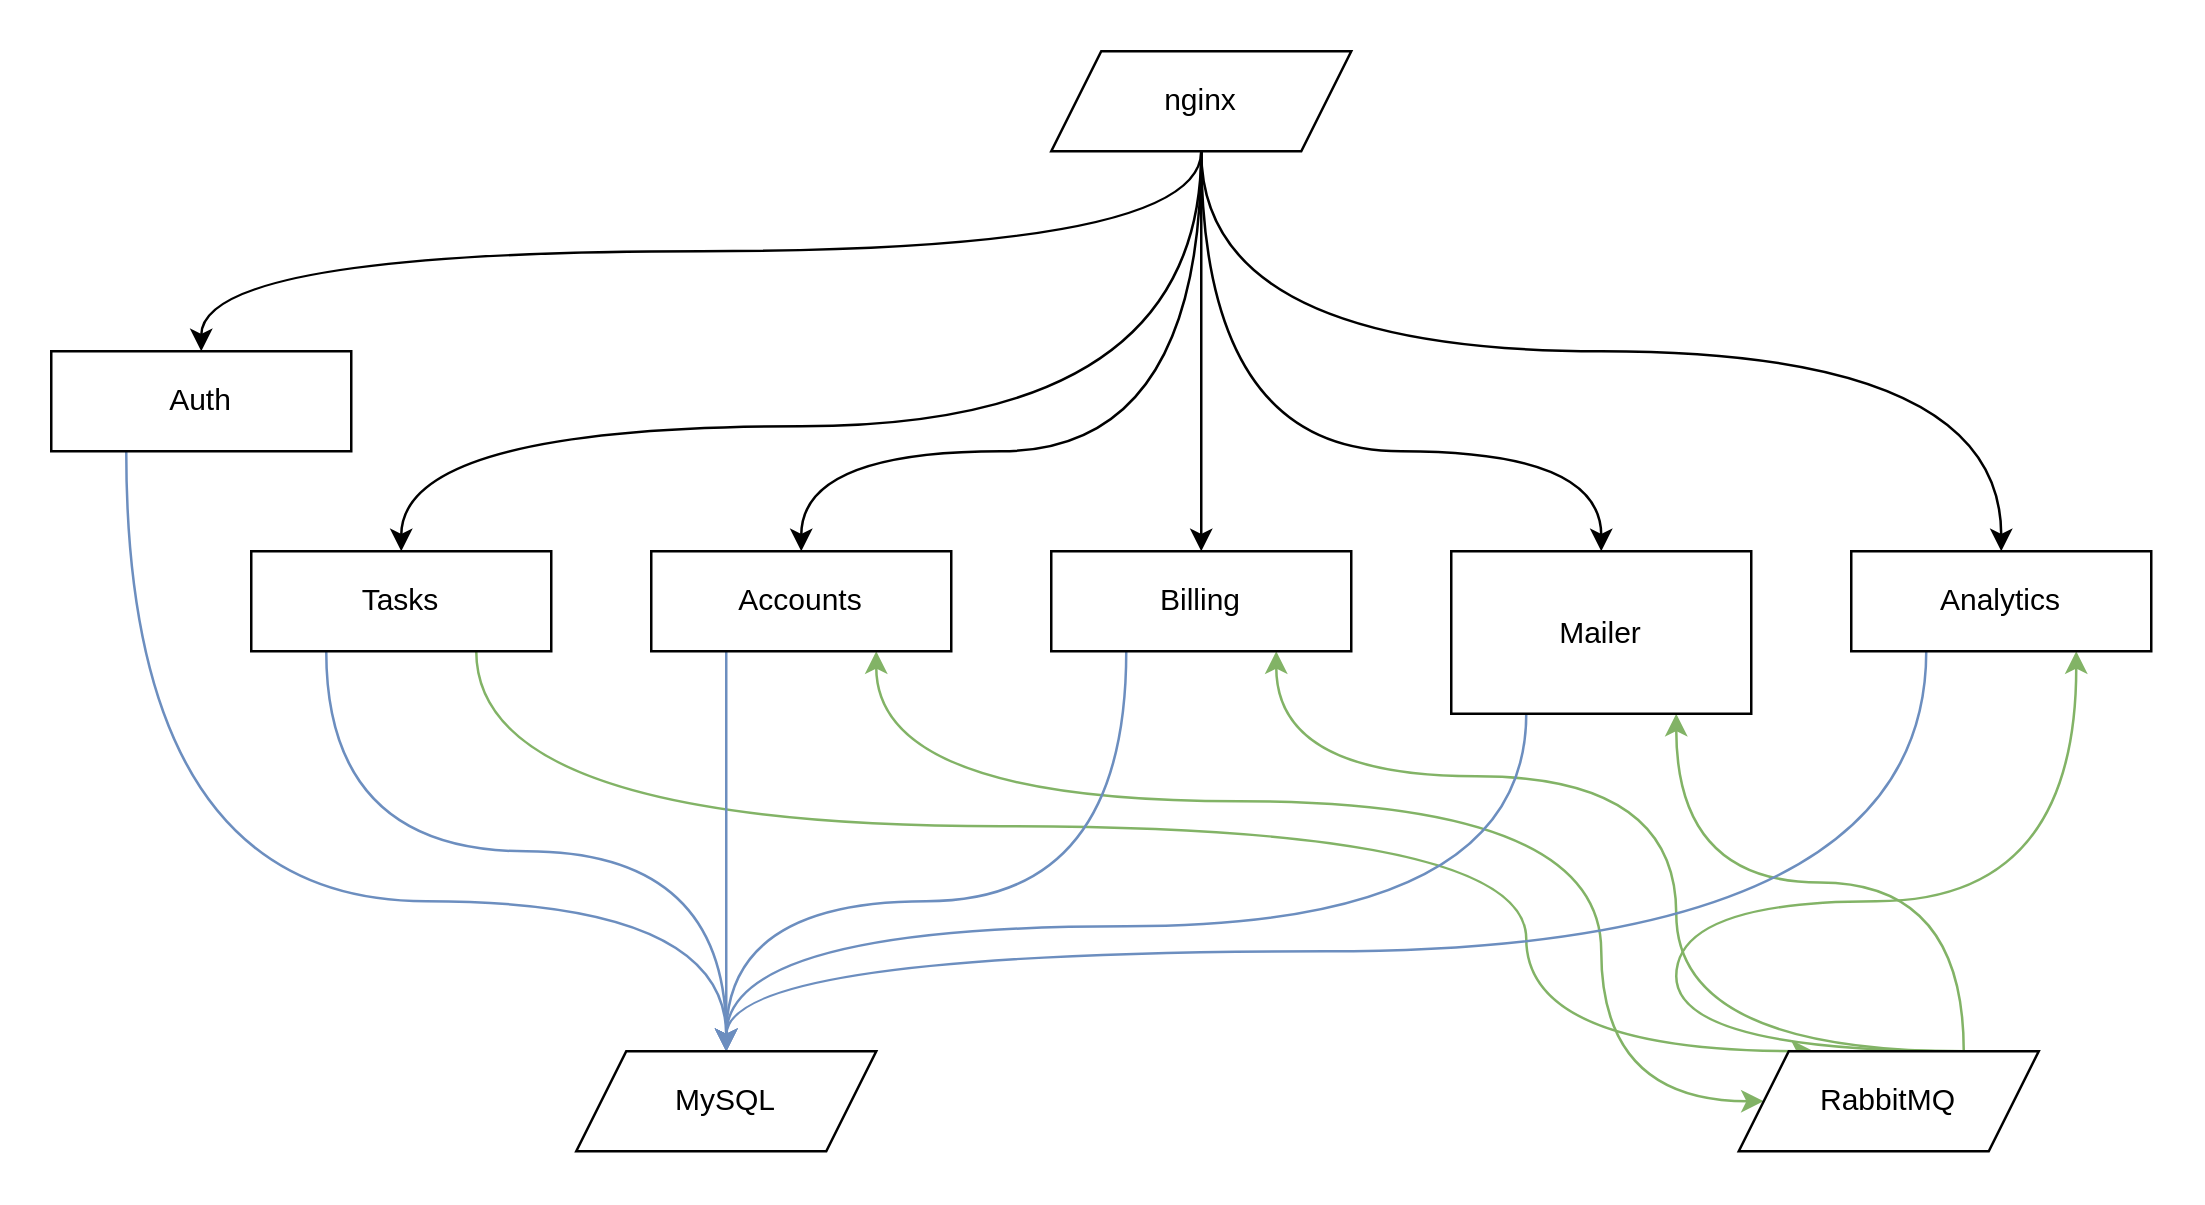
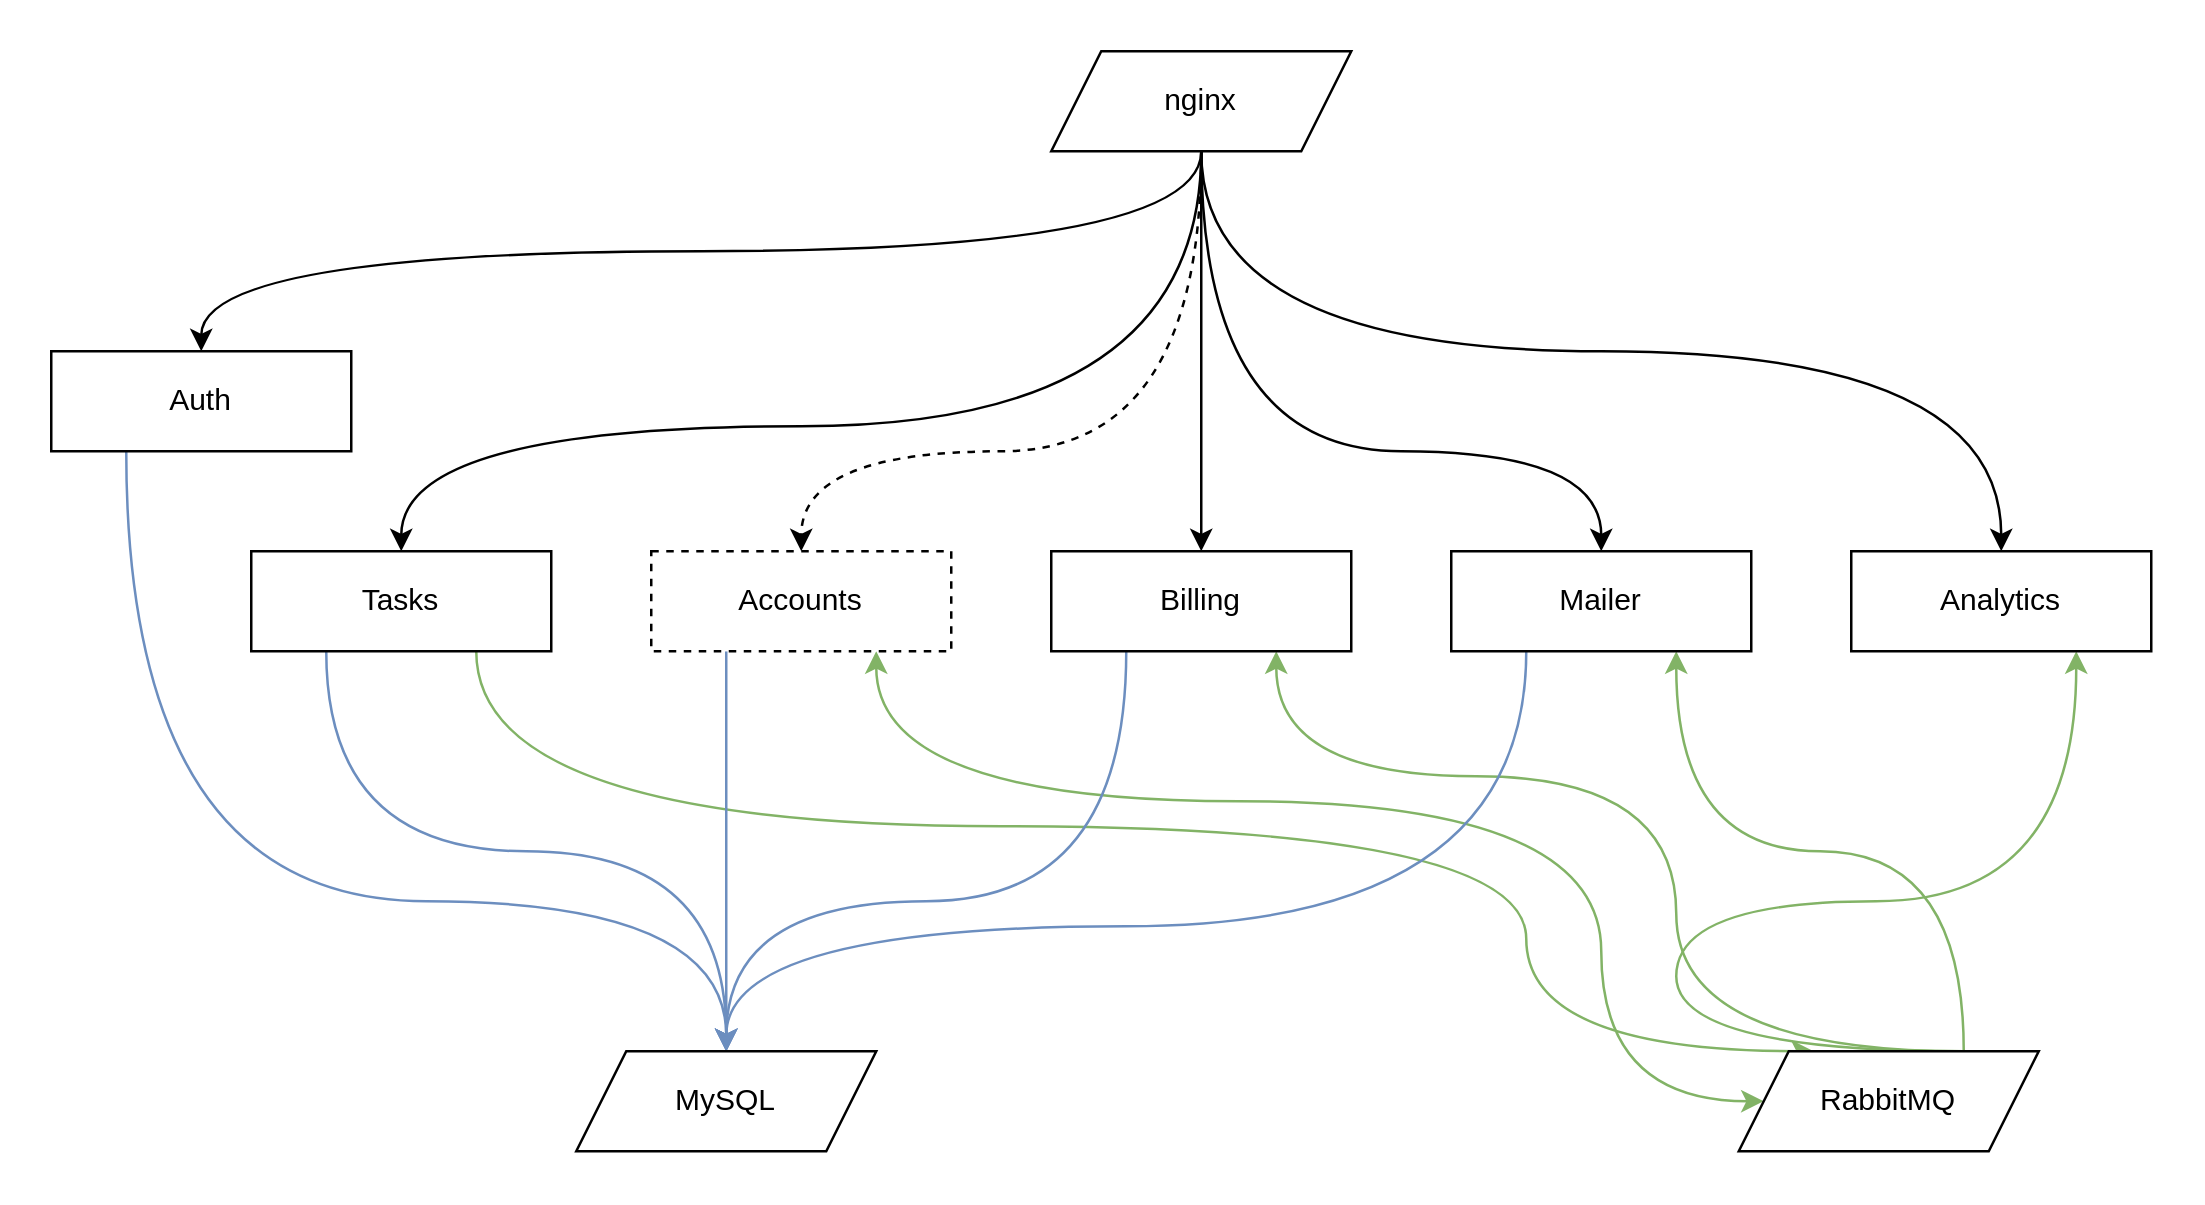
  <mxCell id="0" />
  <mxCell id="1" parent="0" />
  <mxCell id="2" style="edgeStyle=orthogonalEdgeStyle;curved=1;rounded=0;orthogonalLoop=1;jettySize=auto;html=1;exitX=0.25;exitY=1;exitDx=0;exitDy=0;entryX=0.5;entryY=0;entryDx=0;entryDy=0;startArrow=none;startFill=0;endArrow=classic;endFill=1;elbow=vertical;fillColor=#dae8fc;strokeColor=#6c8ebf;" edge="1" parent="1" source="3" target="19"><mxGeometry relative="1" as="geometry"><Array as="points"><mxPoint x="50" y="360" /><mxPoint x="290" y="360" /></Array></mxGeometry></mxCell>
  <mxCell id="3" value="Auth" style="rounded=0;whiteSpace=wrap;html=1;" vertex="1" parent="1"><mxGeometry x="20" y="140" width="120" height="40" as="geometry" /></mxCell>
  <mxCell id="4" style="edgeStyle=orthogonalEdgeStyle;curved=1;rounded=0;orthogonalLoop=1;jettySize=auto;html=1;exitX=0.25;exitY=1;exitDx=0;exitDy=0;startArrow=none;startFill=0;endArrow=classic;endFill=1;elbow=vertical;fillColor=#dae8fc;strokeColor=#6c8ebf;" edge="1" parent="1" source="6" target="19"><mxGeometry relative="1" as="geometry" /></mxCell>
  <mxCell id="5" style="edgeStyle=orthogonalEdgeStyle;curved=1;rounded=0;orthogonalLoop=1;jettySize=auto;html=1;exitX=0.75;exitY=1;exitDx=0;exitDy=0;entryX=0.25;entryY=0;entryDx=0;entryDy=0;startArrow=none;startFill=0;endArrow=classic;endFill=1;elbow=vertical;fillColor=#d5e8d4;strokeColor=#82b366;" edge="1" parent="1" source="6" target="20"><mxGeometry relative="1" as="geometry"><Array as="points"><mxPoint x="190" y="330" /><mxPoint x="610" y="330" /></Array></mxGeometry></mxCell>
  <mxCell id="6" value="Tasks" style="rounded=0;whiteSpace=wrap;html=1;" vertex="1" parent="1"><mxGeometry x="100" y="220" width="120" height="40" as="geometry" /></mxCell>
  <mxCell id="7" style="edgeStyle=orthogonalEdgeStyle;curved=1;rounded=0;orthogonalLoop=1;jettySize=auto;html=1;exitX=0.25;exitY=1;exitDx=0;exitDy=0;startArrow=none;startFill=0;endArrow=classic;endFill=1;elbow=vertical;fillColor=#dae8fc;strokeColor=#6c8ebf;" edge="1" parent="1" source="9" target="19"><mxGeometry relative="1" as="geometry" /></mxCell>
  <mxCell id="8" style="edgeStyle=orthogonalEdgeStyle;curved=1;rounded=0;orthogonalLoop=1;jettySize=auto;html=1;exitX=0.75;exitY=1;exitDx=0;exitDy=0;startArrow=classic;startFill=1;endArrow=classic;endFill=1;elbow=vertical;fillColor=#d5e8d4;strokeColor=#82b366;" edge="1" parent="1" source="9" target="20"><mxGeometry relative="1" as="geometry"><Array as="points"><mxPoint x="350" y="320" /><mxPoint x="640" y="320" /></Array></mxGeometry></mxCell>
- <mxCell id="9" value="Accounts" style="rounded=0;whiteSpace=wrap;html=1;" vertex="1" parent="1"><mxGeometry x="260" y="220" width="120" height="40" as="geometry" /></mxCell>
+ <mxCell id="9" value="Accounts" style="rounded=0;whiteSpace=wrap;html=1;dashed=1;" vertex="1" parent="1"><mxGeometry x="260" y="220" width="120" height="40" as="geometry" /></mxCell>
  <mxCell id="10" style="edgeStyle=orthogonalEdgeStyle;curved=1;rounded=0;orthogonalLoop=1;jettySize=auto;html=1;exitX=0.25;exitY=1;exitDx=0;exitDy=0;startArrow=none;startFill=0;endArrow=classic;endFill=1;elbow=vertical;fillColor=#dae8fc;strokeColor=#6c8ebf;" edge="1" parent="1" source="12" target="19"><mxGeometry relative="1" as="geometry"><Array as="points"><mxPoint x="450" y="360" /><mxPoint x="290" y="360" /></Array></mxGeometry></mxCell>
  <mxCell id="11" style="edgeStyle=orthogonalEdgeStyle;curved=1;rounded=0;orthogonalLoop=1;jettySize=auto;html=1;exitX=0.75;exitY=1;exitDx=0;exitDy=0;entryX=0.75;entryY=0;entryDx=0;entryDy=0;startArrow=classic;startFill=1;endArrow=none;endFill=0;elbow=vertical;fillColor=#d5e8d4;strokeColor=#82b366;" edge="1" parent="1" source="12" target="20"><mxGeometry relative="1" as="geometry"><Array as="points"><mxPoint x="510" y="310" /><mxPoint x="670" y="310" /></Array></mxGeometry></mxCell>
  <mxCell id="12" value="Billing" style="rounded=0;whiteSpace=wrap;html=1;" vertex="1" parent="1"><mxGeometry x="420" y="220" width="120" height="40" as="geometry" /></mxCell>
  <mxCell id="13" style="edgeStyle=orthogonalEdgeStyle;curved=1;rounded=0;orthogonalLoop=1;jettySize=auto;html=1;exitX=0.75;exitY=1;exitDx=0;exitDy=0;entryX=0.75;entryY=0;entryDx=0;entryDy=0;startArrow=classic;startFill=1;endArrow=none;endFill=0;elbow=vertical;fillColor=#d5e8d4;strokeColor=#82b366;" edge="1" parent="1" source="15" target="20"><mxGeometry relative="1" as="geometry" /></mxCell>
  <mxCell id="14" style="edgeStyle=orthogonalEdgeStyle;curved=1;rounded=0;orthogonalLoop=1;jettySize=auto;html=1;exitX=0.25;exitY=1;exitDx=0;exitDy=0;startArrow=none;startFill=0;endArrow=classic;endFill=1;elbow=vertical;fillColor=#dae8fc;strokeColor=#6c8ebf;" edge="1" parent="1" source="15" target="19"><mxGeometry relative="1" as="geometry"><Array as="points"><mxPoint x="610" y="370" /><mxPoint x="290" y="370" /></Array></mxGeometry></mxCell>
- <mxCell id="15" value="Mailer" style="rounded=0;whiteSpace=wrap;html=1;" vertex="1" parent="1"><mxGeometry x="580" y="220" width="120" height="65" as="geometry" /></mxCell>
- <mxCell id="16" style="edgeStyle=orthogonalEdgeStyle;curved=1;rounded=0;orthogonalLoop=1;jettySize=auto;html=1;exitX=0.25;exitY=1;exitDx=0;exitDy=0;startArrow=none;startFill=0;endArrow=classic;endFill=1;elbow=vertical;fillColor=#dae8fc;strokeColor=#6c8ebf;" edge="1" parent="1" source="18" target="19"><mxGeometry relative="1" as="geometry"><Array as="points"><mxPoint x="770" y="380" /><mxPoint x="290" y="380" /></Array></mxGeometry></mxCell>
+ <mxCell id="15" value="Mailer" style="rounded=0;whiteSpace=wrap;html=1;" vertex="1" parent="1"><mxGeometry x="580" y="220" width="120" height="40" as="geometry" /></mxCell>
  <mxCell id="17" style="edgeStyle=orthogonalEdgeStyle;curved=1;rounded=0;orthogonalLoop=1;jettySize=auto;html=1;exitX=0.75;exitY=1;exitDx=0;exitDy=0;entryX=0.75;entryY=0;entryDx=0;entryDy=0;startArrow=classic;startFill=1;endArrow=none;endFill=0;elbow=vertical;fillColor=#d5e8d4;strokeColor=#82b366;" edge="1" parent="1" source="18" target="20"><mxGeometry relative="1" as="geometry"><Array as="points"><mxPoint x="830" y="360" /><mxPoint x="670" y="360" /></Array></mxGeometry></mxCell>
  <mxCell id="18" value="Analytics" style="rounded=0;whiteSpace=wrap;html=1;" vertex="1" parent="1"><mxGeometry x="740" y="220" width="120" height="40" as="geometry" /></mxCell>
  <mxCell id="19" value="MySQL" style="shape=parallelogram;perimeter=parallelogramPerimeter;whiteSpace=wrap;html=1;fixedSize=1;" vertex="1" parent="1"><mxGeometry x="230" y="420" width="120" height="40" as="geometry" /></mxCell>
  <mxCell id="20" value="RabbitMQ" style="shape=parallelogram;perimeter=parallelogramPerimeter;whiteSpace=wrap;html=1;fixedSize=1;" vertex="1" parent="1"><mxGeometry x="695" y="420" width="120" height="40" as="geometry" /></mxCell>
  <mxCell id="21" value="" style="edgeStyle=orthogonalEdgeStyle;rounded=0;orthogonalLoop=1;jettySize=auto;html=1;startArrow=none;startFill=0;endArrow=classic;endFill=1;exitX=0.5;exitY=1;exitDx=0;exitDy=0;curved=1;" edge="1" parent="1" source="27" target="3"><mxGeometry relative="1" as="geometry" /></mxCell>
  <mxCell id="22" value="" style="edgeStyle=orthogonalEdgeStyle;rounded=0;orthogonalLoop=1;jettySize=auto;html=1;startArrow=none;startFill=0;endArrow=classic;endFill=1;" edge="1" parent="1" source="27" target="12"><mxGeometry relative="1" as="geometry" /></mxCell>
- <mxCell id="23" style="rounded=0;orthogonalLoop=1;jettySize=auto;html=1;exitX=0.5;exitY=1;exitDx=0;exitDy=0;startArrow=none;startFill=0;endArrow=classic;endFill=1;edgeStyle=orthogonalEdgeStyle;elbow=vertical;curved=1;" edge="1" parent="1" source="27" target="9"><mxGeometry relative="1" as="geometry"><Array as="points"><mxPoint x="480" y="180" /><mxPoint x="320" y="180" /></Array></mxGeometry></mxCell>
+ <mxCell id="23" style="rounded=0;orthogonalLoop=1;jettySize=auto;html=1;exitX=0.5;exitY=1;exitDx=0;exitDy=0;startArrow=none;startFill=0;endArrow=classic;endFill=1;edgeStyle=orthogonalEdgeStyle;elbow=vertical;curved=1;dashed=1;" edge="1" parent="1" source="27" target="9"><mxGeometry relative="1" as="geometry"><Array as="points"><mxPoint x="480" y="180" /><mxPoint x="320" y="180" /></Array></mxGeometry></mxCell>
  <mxCell id="24" style="rounded=0;orthogonalLoop=1;jettySize=auto;html=1;exitX=0.5;exitY=1;exitDx=0;exitDy=0;startArrow=none;startFill=0;endArrow=classic;endFill=1;edgeStyle=orthogonalEdgeStyle;curved=1;" edge="1" parent="1" source="27" target="6"><mxGeometry relative="1" as="geometry"><Array as="points"><mxPoint x="480" y="170" /><mxPoint x="160" y="170" /></Array></mxGeometry></mxCell>
  <mxCell id="25" style="rounded=0;orthogonalLoop=1;jettySize=auto;html=1;exitX=0.5;exitY=1;exitDx=0;exitDy=0;startArrow=none;startFill=0;endArrow=classic;endFill=1;edgeStyle=orthogonalEdgeStyle;curved=1;" edge="1" parent="1" source="27" target="15"><mxGeometry relative="1" as="geometry"><Array as="points"><mxPoint x="480" y="180" /><mxPoint x="640" y="180" /></Array></mxGeometry></mxCell>
  <mxCell id="26" style="edgeStyle=orthogonalEdgeStyle;curved=1;rounded=0;orthogonalLoop=1;jettySize=auto;html=1;exitX=0.5;exitY=1;exitDx=0;exitDy=0;entryX=0.5;entryY=0;entryDx=0;entryDy=0;startArrow=none;startFill=0;endArrow=classic;endFill=1;elbow=vertical;" edge="1" parent="1" source="27" target="18"><mxGeometry relative="1" as="geometry" /></mxCell>
  <mxCell id="27" value="nginx" style="shape=parallelogram;perimeter=parallelogramPerimeter;whiteSpace=wrap;html=1;fixedSize=1;" vertex="1" parent="1"><mxGeometry x="420" y="20" width="120" height="40" as="geometry" /></mxCell>
